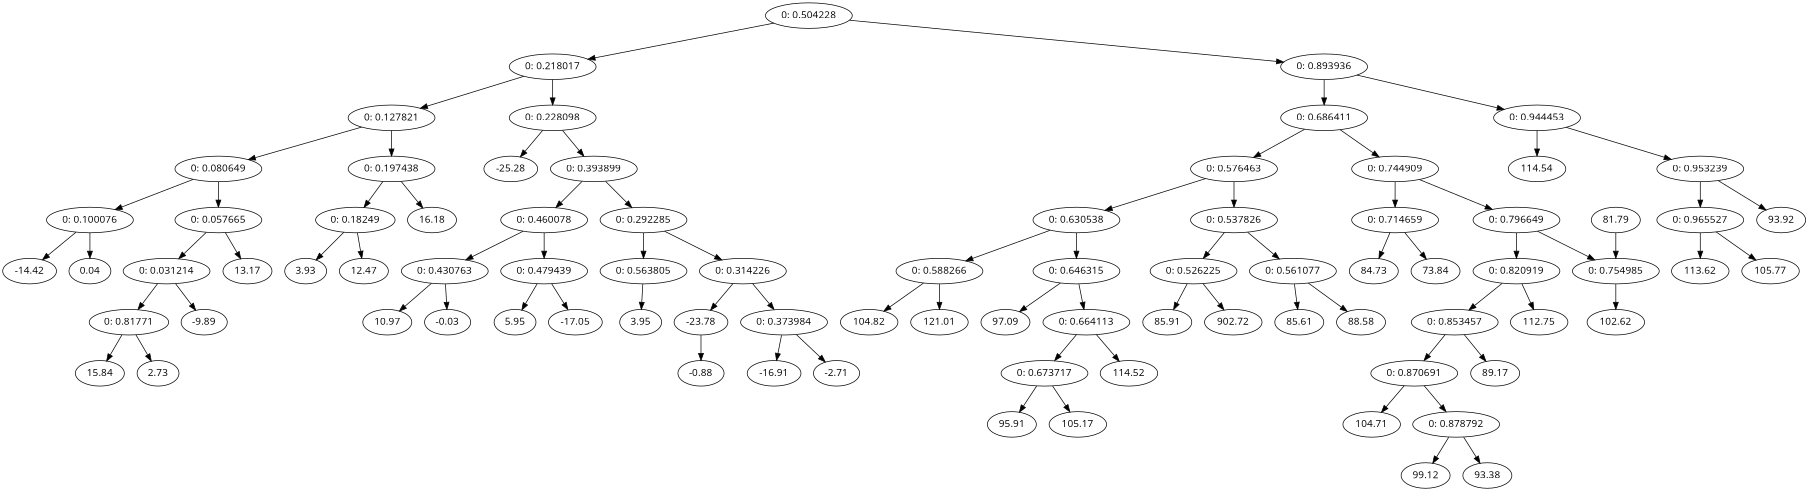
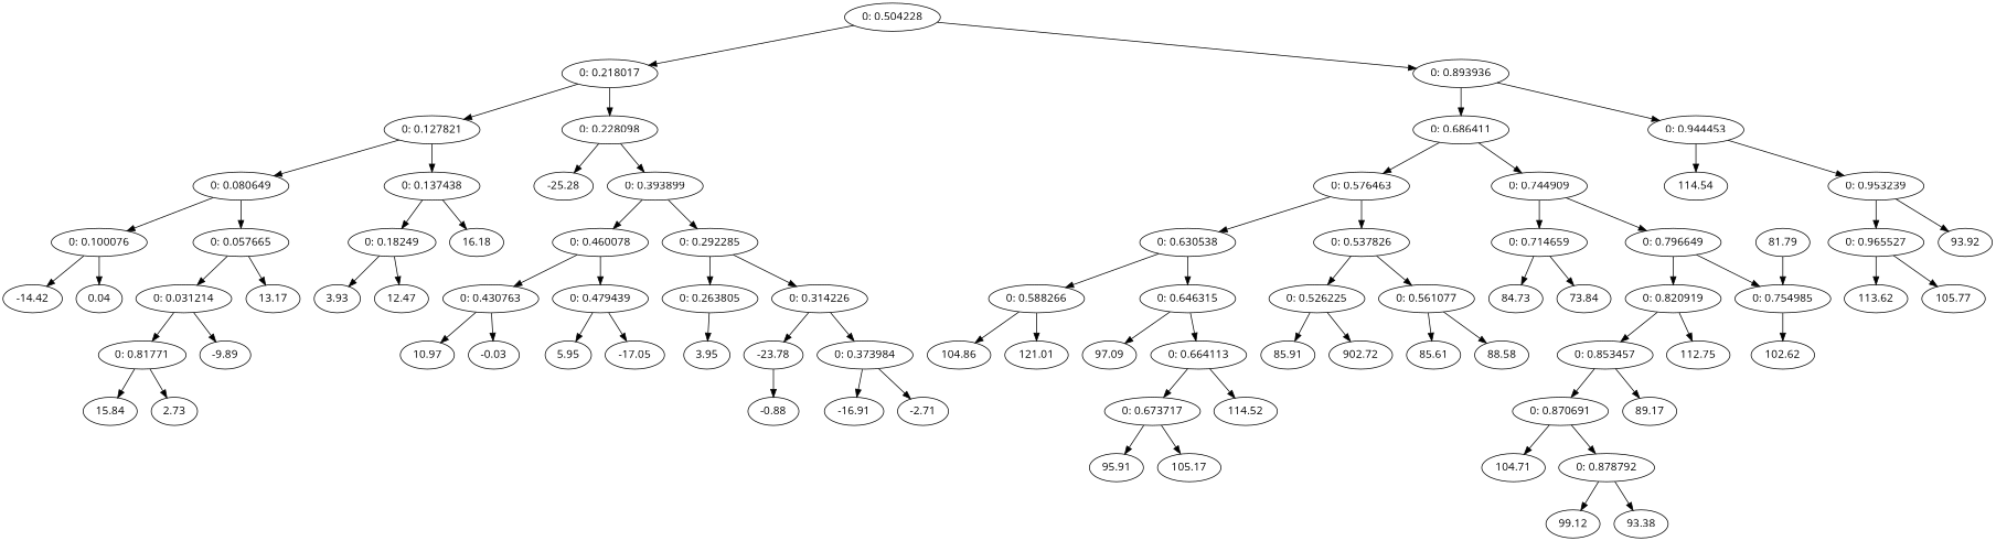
  digraph {
    fontname="Open Sans"
    node [fontname="Open Sans"]
    edge [fontname="Open Sans"]
    n1 [label="0: 0.504228"]
    n2 [label="0: 0.218017"]
    n3 [label="0: 0.893936"]
    n4 [label="0: 0.127821"]
    n5 [label="0: 0.228098"]
    n6 [label="0: 0.686411"]
    n7 [label="0: 0.944453"]
    n8 [label="0: 0.080649"]
-   n9 [label="0: 0.197438"]
+   n9 [label="0: 0.137438"]
    n10 [label=-25.28]
    n11 [label="0: 0.393899"]
    n12 [label="0: 0.057665"]
    n13 [label="0: 0.100076"]
    n14 [label=16.18]
    n15 [label="0: 0.18249"]
    n16 [label="0: 0.031214"]
    n17 [label=13.17]
    n18 [label=-14.42]
    n19 [label=0.04]
    n20 [label="0: 0.81771"]
    n21 [label=-9.89]
    n22 [label=2.73]
    n23 [label=15.84]
    n24 [label=3.93]
    n25 [label=12.47]
    n26 [label="0: 0.292285"]
    n27 [label="0: 0.460078"]
-   n28 [label="0: 0.563805"]
+   n28 [label="0: 0.263805"]
    n29 [label="0: 0.314226"]
    n30 [label="0: 0.430763"]
    n31 [label="0: 0.479439"]
    n32 [label=3.95]
    n33 [label=-23.78]
    n34 [label="0: 0.373984"]
    n35 [label=-0.88]
    n36 [label=-2.71]
    n37 [label=-16.91]
    n38 [label=-0.03]
    n39 [label=10.97]
    n40 [label=-17.05]
    n41 [label=5.95]
    n42 [label="0: 0.576463"]
    n43 [label="0: 0.744909"]
    n44 [label=114.54]
    n45 [label="0: 0.953239"]
    n46 [label="0: 0.537826"]
    n47 [label="0: 0.630538"]
    n48 [label="0: 0.714659"]
    n49 [label="0: 0.796649"]
    n50 [label="0: 0.526225"]
    n51 [label="0: 0.561077"]
    n52 [label="0: 0.588266"]
    n53 [label="0: 0.646315"]
    n54 [label=85.91]
    n55 [label=902.72]
    n56 [label=85.61]
    n57 [label=88.58]
-   n58 [label=104.82]
+   n58 [label=104.86]
    n59 [label=121.01]
    n60 [label=97.09]
    n61 [label="0: 0.664113"]
    n62 [label=114.52]
    n63 [label="0: 0.673717"]
    n64 [label=95.91]
    n65 [label=105.17]
    n66 [label=84.73]
    n67 [label=73.84]
    n68 [label="0: 0.754985"]
    n69 [label="0: 0.820919"]
    n70 [label=102.62]
    n71 [label=112.75]
    n72 [label="0: 0.853457"]
    n73 [label=81.79]
    n74 [label=89.17]
    n75 [label="0: 0.870691"]
    n76 [label=104.71]
    n77 [label="0: 0.878792"]
    n78 [label=99.12]
    n79 [label=93.38]
    n80 [label=93.92]
    n81 [label="0: 0.965527"]
    n82 [label=113.62]
    n83 [label=105.77]
    n1 -> n2
    n1 -> n3
    n2 -> n4
    n2 -> n5
    n3 -> n6
    n3 -> n7
    n4 -> n8
    n4 -> n9
    n5 -> n10
    n5 -> n11
    n6 -> n42
    n6 -> n43
    n7 -> n44
    n7 -> n45
    n8 -> n12
    n8 -> n13
    n9 -> n14
    n9 -> n15
    n11 -> n26
    n11 -> n27
    n12 -> n16
    n12 -> n17
    n13 -> n18
    n13 -> n19
    n15 -> n24
    n15 -> n25
    n16 -> n20
    n16 -> n21
    n20 -> n22
    n20 -> n23
    n26 -> n28
    n26 -> n29
    n27 -> n30
    n27 -> n31
    n28 -> n32
    n29 -> n33
    n29 -> n34
    n30 -> n38
    n30 -> n39
    n31 -> n40
    n31 -> n41
    n33 -> n35
    n34 -> n36
    n34 -> n37
    n42 -> n46
    n42 -> n47
    n43 -> n48
    n43 -> n49
    n45 -> n80
    n45 -> n81
    n46 -> n50
    n46 -> n51
    n47 -> n52
    n47 -> n53
    n48 -> n66
    n48 -> n67
    n49 -> n68
    n49 -> n69
    n50 -> n54
    n50 -> n55
    n51 -> n56
    n51 -> n57
    n52 -> n58
    n52 -> n59
    n53 -> n60
    n53 -> n61
    n61 -> n62
    n61 -> n63
    n63 -> n64
    n63 -> n65
    n68 -> n70
    n69 -> n71
    n69 -> n72
    n72 -> n74
    n72 -> n75
    n73 -> n68
    n75 -> n76
    n75 -> n77
    n77 -> n78
    n77 -> n79
    n81 -> n82
    n81 -> n83
  }
